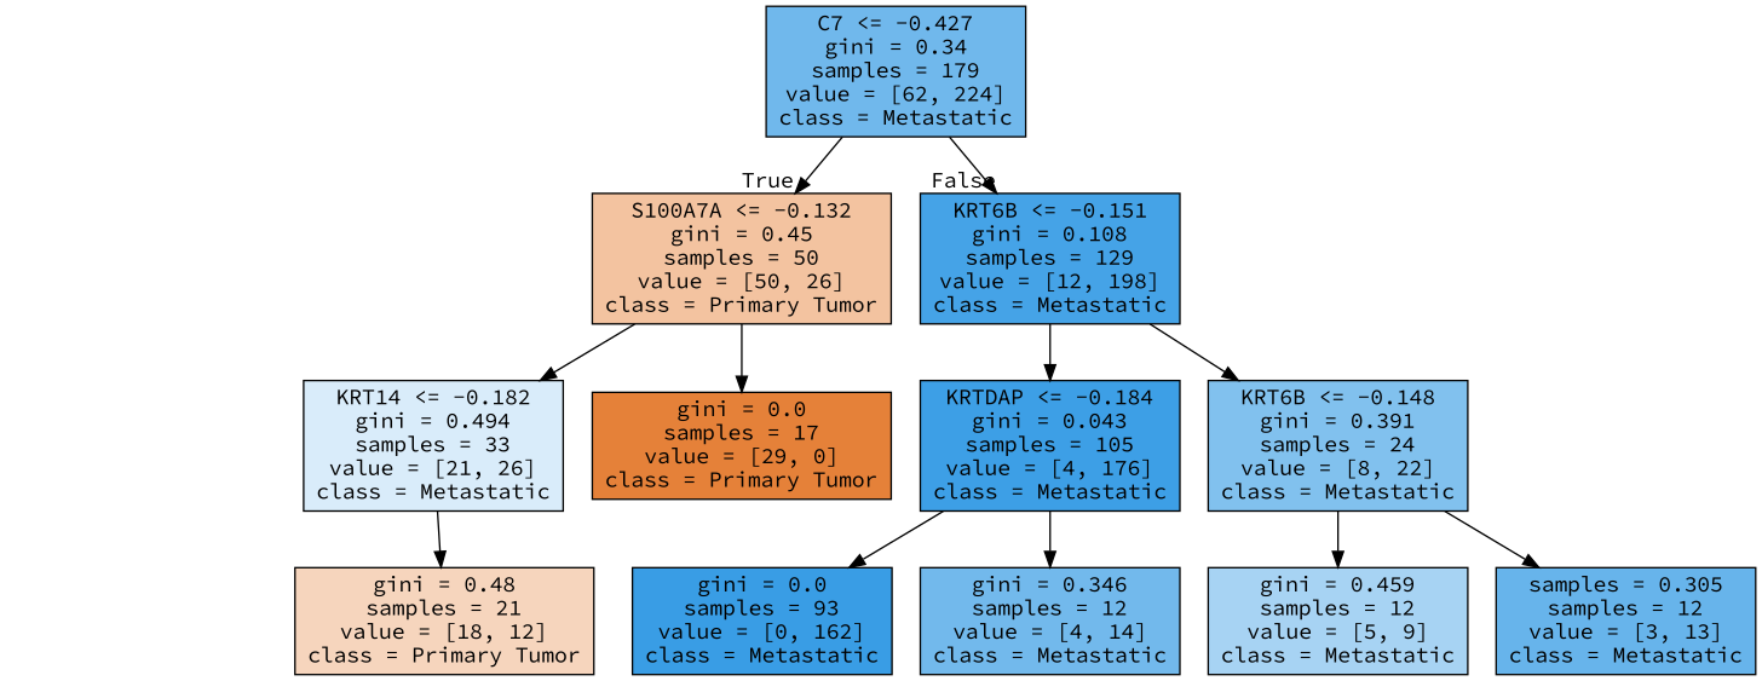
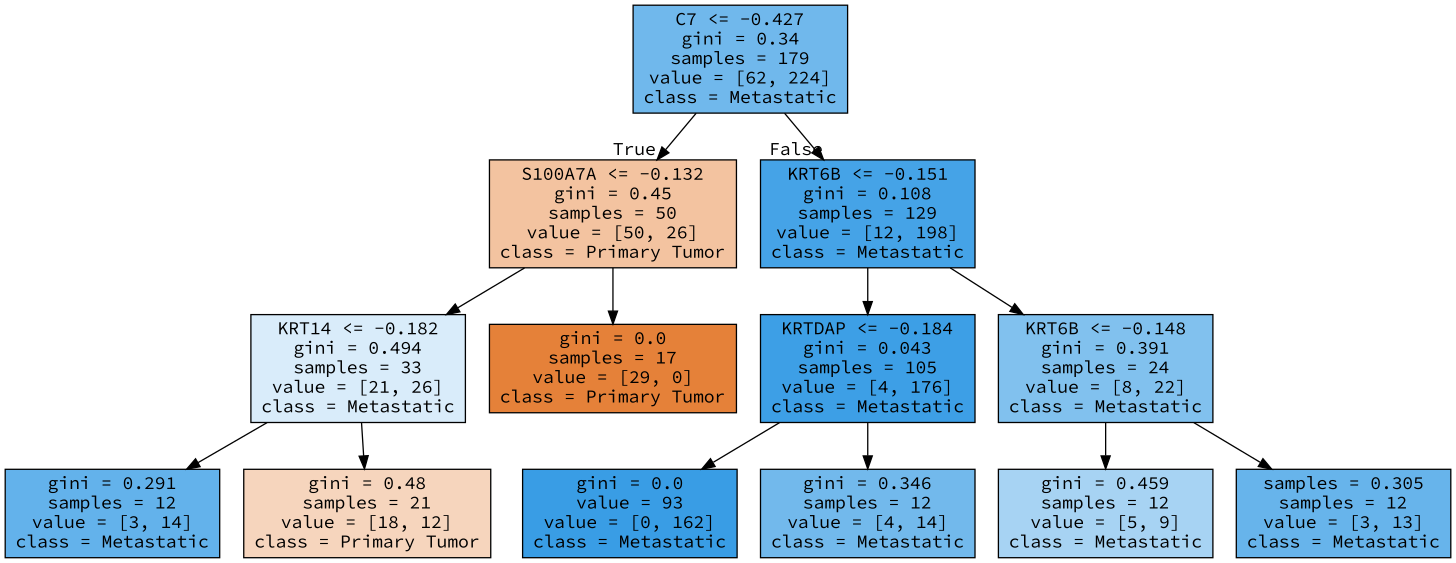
  digraph {
    fontname="Source Code Pro"
    node [color=black fontname="Source Code Pro" shape=box style=filled]
    edge [fontname="Source Code Pro"]
    n1 [fillcolor="#70b8ec" label="C7 <= -0.427\ngini = 0.34\nsamples = 179\nvalue = [62, 224]\nclass = Metastatic"]
    n2 [fillcolor="#f3c3a0" label="S100A7A <= -0.132\ngini = 0.45\nsamples = 50\nvalue = [50, 26]\nclass = Primary Tumor"]
    n3 [fillcolor="#45a3e7" label="KRT6B <= -0.151\ngini = 0.108\nsamples = 129\nvalue = [12, 198]\nclass = Metastatic"]
    n4 [fillcolor="#d9ecfa" label="KRT14 <= -0.182\ngini = 0.494\nsamples = 33\nvalue = [21, 26]\nclass = Metastatic"]
    n5 [fillcolor="#e58139" label="gini = 0.0\nsamples = 17\nvalue = [29, 0]\nclass = Primary Tumor"]
    n6 [fillcolor="#3d9fe6" label="KRTDAP <= -0.184\ngini = 0.043\nsamples = 105\nvalue = [4, 176]\nclass = Metastatic"]
    n7 [fillcolor="#81c1ee" label="KRT6B <= -0.148\ngini = 0.391\nsamples = 24\nvalue = [8, 22]\nclass = Metastatic"]
+   n8 [fillcolor="#63b2eb" label="gini = 0.291\nsamples = 12\nvalue = [3, 14]\nclass = Metastatic"]
    n9 [fillcolor="#f6d5bd" label="gini = 0.48\nsamples = 21\nvalue = [18, 12]\nclass = Primary Tumor"]
-   n10 [fillcolor="#399de5" label="gini = 0.0\nsamples = 93\nvalue = [0, 162]\nclass = Metastatic"]
+   n10 [fillcolor="#399de5" label="gini = 0.0\nvalue = 93\nvalue = [0, 162]\nclass = Metastatic"]
    n11 [fillcolor="#72b9ec" label="gini = 0.346\nsamples = 12\nvalue = [4, 14]\nclass = Metastatic"]
    n12 [fillcolor="#a7d3f3" label="gini = 0.459\nsamples = 12\nvalue = [5, 9]\nclass = Metastatic"]
    n13 [fillcolor="#67b4eb" label="samples = 0.305\nsamples = 12\nvalue = [3, 13]\nclass = Metastatic"]
    n1 -> n2 [headlabel=True labelangle=45 labeldistance=2.5]
    n1 -> n3 [headlabel=False labelangle=-45 labeldistance=2.5]
    n2 -> n4
    n2 -> n5
    n3 -> n6
    n3 -> n7
+   n4 -> n8
    n4 -> n9
    n6 -> n10
    n6 -> n11
    n7 -> n12
    n7 -> n13
  }
